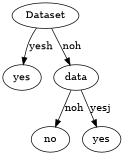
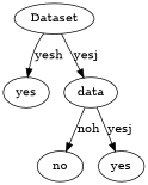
  digraph {
    n1 [label=Dataset]
    n2 [label=yes]
    n3 [label=data]
    n4 [label=no]
    n5 [label=yes]
    n1 -> n2 [label=yesh]
-   n1 -> n3 [label=noh]
+   n1 -> n3 [label=yesj]
    n3 -> n4 [label=noh]
    n3 -> n5 [label=yesj]
  }
